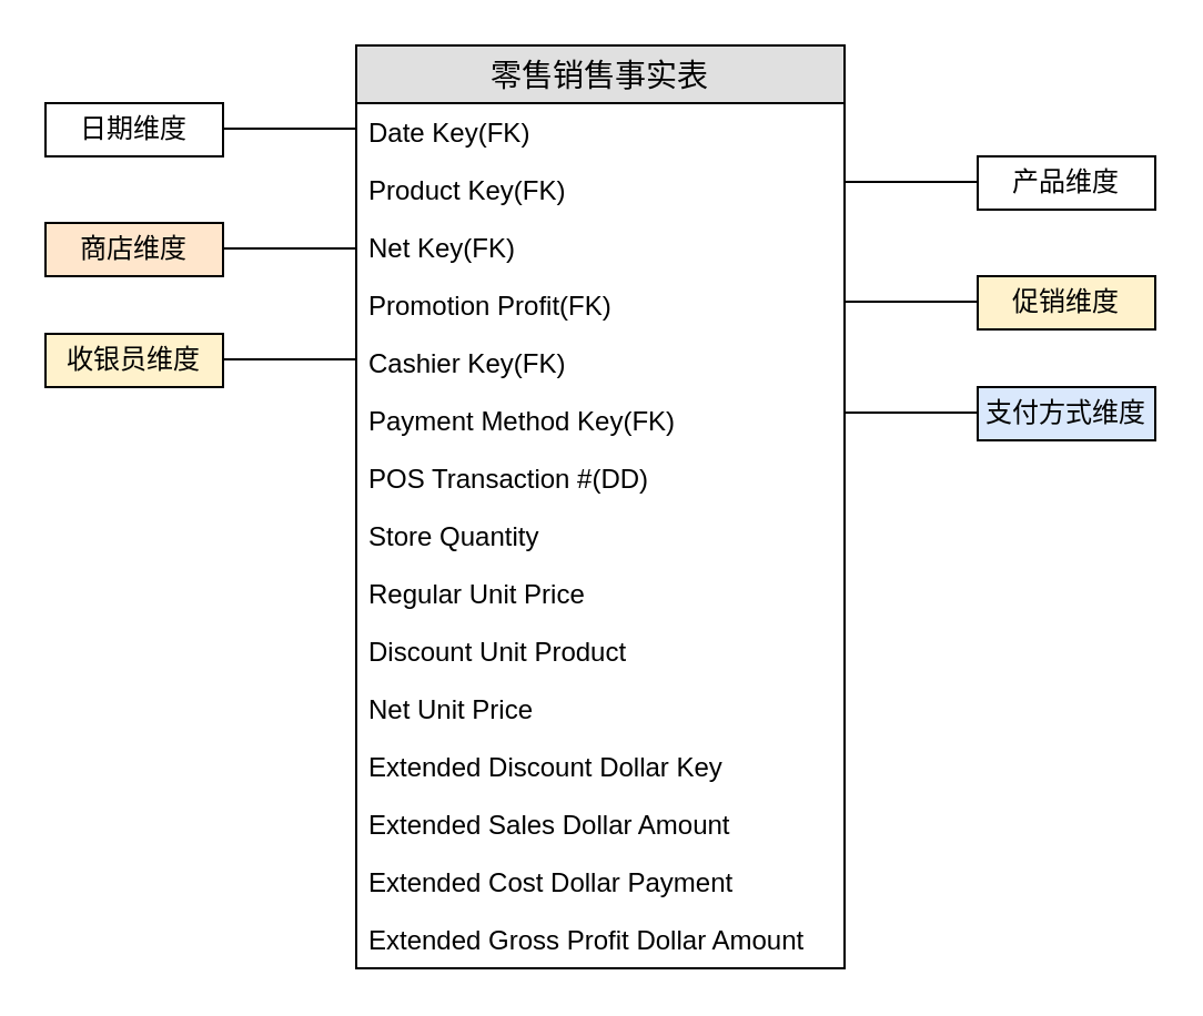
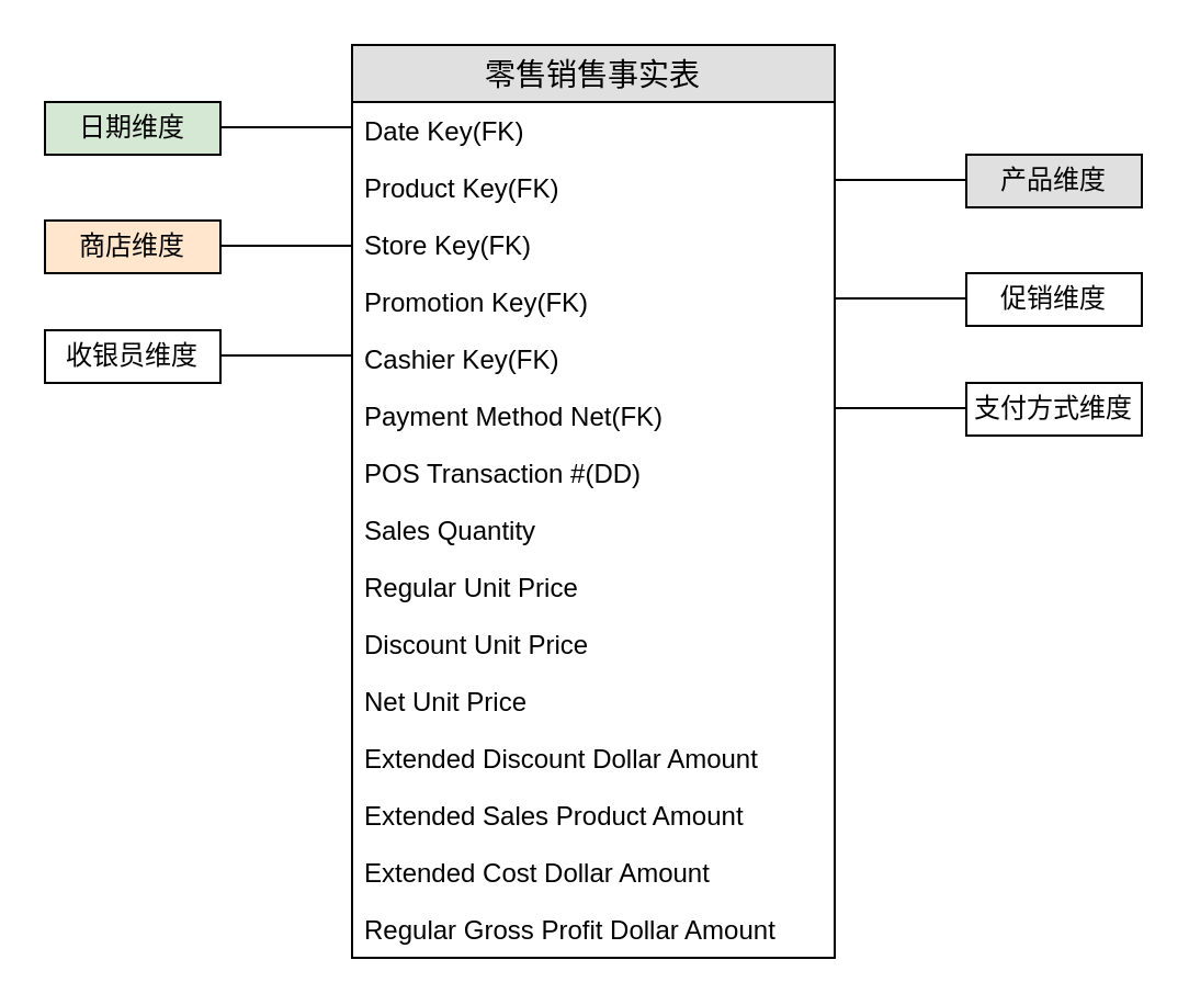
  <mxCell id="0" />
  <mxCell id="1" parent="0" />
  <mxCell id="2" value="零售销售事实表" style="swimlane;fontStyle=0;childLayout=stackLayout;horizontal=1;startSize=26;fillColor=#e0e0e0;horizontalStack=0;resizeParent=1;resizeParentMax=0;resizeLast=0;collapsible=1;marginBottom=0;swimlaneFillColor=#ffffff;align=center;fontSize=14;" vertex="1" parent="1"><mxGeometry x="160" y="20" width="220" height="416" as="geometry"><mxRectangle x="350" y="130" width="130" height="26" as="alternateBounds" /></mxGeometry></mxCell>
  <mxCell id="3" value="Date Key(FK)" style="text;strokeColor=none;fillColor=none;spacingLeft=4;spacingRight=4;overflow=hidden;rotatable=0;points=[[0,0.5],[1,0.5]];portConstraint=eastwest;fontSize=12;" vertex="1" parent="2"><mxGeometry y="26" width="220" height="26" as="geometry" /></mxCell>
  <mxCell id="4" value="Product Key(FK)" style="text;strokeColor=none;fillColor=none;spacingLeft=4;spacingRight=4;overflow=hidden;rotatable=0;points=[[0,0.5],[1,0.5]];portConstraint=eastwest;fontSize=12;" vertex="1" parent="2"><mxGeometry y="52" width="220" height="26" as="geometry" /></mxCell>
- <mxCell id="5" value="Net Key(FK)" style="text;strokeColor=none;fillColor=none;spacingLeft=4;spacingRight=4;overflow=hidden;rotatable=0;points=[[0,0.5],[1,0.5]];portConstraint=eastwest;fontSize=12;" vertex="1" parent="2"><mxGeometry y="78" width="220" height="26" as="geometry" /></mxCell>
- <mxCell id="6" value="Promotion Profit(FK)" style="text;strokeColor=none;fillColor=none;spacingLeft=4;spacingRight=4;overflow=hidden;rotatable=0;points=[[0,0.5],[1,0.5]];portConstraint=eastwest;fontSize=12;" vertex="1" parent="2"><mxGeometry y="104" width="220" height="26" as="geometry" /></mxCell>
+ <mxCell id="5" value="Store Key(FK)" style="text;strokeColor=none;fillColor=none;spacingLeft=4;spacingRight=4;overflow=hidden;rotatable=0;points=[[0,0.5],[1,0.5]];portConstraint=eastwest;fontSize=12;" vertex="1" parent="2"><mxGeometry y="78" width="220" height="26" as="geometry" /></mxCell>
+ <mxCell id="6" value="Promotion Key(FK)" style="text;strokeColor=none;fillColor=none;spacingLeft=4;spacingRight=4;overflow=hidden;rotatable=0;points=[[0,0.5],[1,0.5]];portConstraint=eastwest;fontSize=12;" vertex="1" parent="2"><mxGeometry y="104" width="220" height="26" as="geometry" /></mxCell>
  <mxCell id="7" value="Cashier Key(FK)" style="text;strokeColor=none;fillColor=none;spacingLeft=4;spacingRight=4;overflow=hidden;rotatable=0;points=[[0,0.5],[1,0.5]];portConstraint=eastwest;fontSize=12;" vertex="1" parent="2"><mxGeometry y="130" width="220" height="26" as="geometry" /></mxCell>
- <mxCell id="8" value="Payment Method Key(FK)" style="text;strokeColor=none;fillColor=none;spacingLeft=4;spacingRight=4;overflow=hidden;rotatable=0;points=[[0,0.5],[1,0.5]];portConstraint=eastwest;fontSize=12;" vertex="1" parent="2"><mxGeometry y="156" width="220" height="26" as="geometry" /></mxCell>
+ <mxCell id="8" value="Payment Method Net(FK)" style="text;strokeColor=none;fillColor=none;spacingLeft=4;spacingRight=4;overflow=hidden;rotatable=0;points=[[0,0.5],[1,0.5]];portConstraint=eastwest;fontSize=12;" vertex="1" parent="2"><mxGeometry y="156" width="220" height="26" as="geometry" /></mxCell>
  <mxCell id="9" value="POS Transaction #(DD)" style="text;strokeColor=none;fillColor=none;spacingLeft=4;spacingRight=4;overflow=hidden;rotatable=0;points=[[0,0.5],[1,0.5]];portConstraint=eastwest;fontSize=12;" vertex="1" parent="2"><mxGeometry y="182" width="220" height="26" as="geometry" /></mxCell>
- <mxCell id="10" value="Store Quantity" style="text;strokeColor=none;fillColor=none;spacingLeft=4;spacingRight=4;overflow=hidden;rotatable=0;points=[[0,0.5],[1,0.5]];portConstraint=eastwest;fontSize=12;" vertex="1" parent="2"><mxGeometry y="208" width="220" height="26" as="geometry" /></mxCell>
+ <mxCell id="10" value="Sales Quantity" style="text;strokeColor=none;fillColor=none;spacingLeft=4;spacingRight=4;overflow=hidden;rotatable=0;points=[[0,0.5],[1,0.5]];portConstraint=eastwest;fontSize=12;" vertex="1" parent="2"><mxGeometry y="208" width="220" height="26" as="geometry" /></mxCell>
  <mxCell id="11" value="Regular Unit Price" style="text;strokeColor=none;fillColor=none;spacingLeft=4;spacingRight=4;overflow=hidden;rotatable=0;points=[[0,0.5],[1,0.5]];portConstraint=eastwest;fontSize=12;" vertex="1" parent="2"><mxGeometry y="234" width="220" height="26" as="geometry" /></mxCell>
- <mxCell id="12" value="Discount Unit Product" style="text;strokeColor=none;fillColor=none;spacingLeft=4;spacingRight=4;overflow=hidden;rotatable=0;points=[[0,0.5],[1,0.5]];portConstraint=eastwest;fontSize=12;" vertex="1" parent="2"><mxGeometry y="260" width="220" height="26" as="geometry" /></mxCell>
+ <mxCell id="12" value="Discount Unit Price" style="text;strokeColor=none;fillColor=none;spacingLeft=4;spacingRight=4;overflow=hidden;rotatable=0;points=[[0,0.5],[1,0.5]];portConstraint=eastwest;fontSize=12;" vertex="1" parent="2"><mxGeometry y="260" width="220" height="26" as="geometry" /></mxCell>
  <mxCell id="13" value="Net Unit Price" style="text;strokeColor=none;fillColor=none;spacingLeft=4;spacingRight=4;overflow=hidden;rotatable=0;points=[[0,0.5],[1,0.5]];portConstraint=eastwest;fontSize=12;" vertex="1" parent="2"><mxGeometry y="286" width="220" height="26" as="geometry" /></mxCell>
- <mxCell id="14" value="Extended Discount Dollar Key" style="text;strokeColor=none;fillColor=none;spacingLeft=4;spacingRight=4;overflow=hidden;rotatable=0;points=[[0,0.5],[1,0.5]];portConstraint=eastwest;fontSize=12;" vertex="1" parent="2"><mxGeometry y="312" width="220" height="26" as="geometry" /></mxCell>
- <mxCell id="15" value="Extended Sales Dollar Amount" style="text;strokeColor=none;fillColor=none;spacingLeft=4;spacingRight=4;overflow=hidden;rotatable=0;points=[[0,0.5],[1,0.5]];portConstraint=eastwest;fontSize=12;" vertex="1" parent="2"><mxGeometry y="338" width="220" height="26" as="geometry" /></mxCell>
- <mxCell id="16" value="Extended Cost Dollar Payment" style="text;strokeColor=none;fillColor=none;spacingLeft=4;spacingRight=4;overflow=hidden;rotatable=0;points=[[0,0.5],[1,0.5]];portConstraint=eastwest;fontSize=12;" vertex="1" parent="2"><mxGeometry y="364" width="220" height="26" as="geometry" /></mxCell>
- <mxCell id="17" value="Extended Gross Profit Dollar Amount" style="text;strokeColor=none;fillColor=none;spacingLeft=4;spacingRight=4;overflow=hidden;rotatable=0;points=[[0,0.5],[1,0.5]];portConstraint=eastwest;fontSize=12;" vertex="1" parent="2"><mxGeometry y="390" width="220" height="26" as="geometry" /></mxCell>
- <mxCell id="18" value="日期维度" style="rounded=0;whiteSpace=wrap;html=1;" vertex="1" parent="1"><mxGeometry x="20" y="46" width="80" height="24" as="geometry" /></mxCell>
+ <mxCell id="14" value="Extended Discount Dollar Amount" style="text;strokeColor=none;fillColor=none;spacingLeft=4;spacingRight=4;overflow=hidden;rotatable=0;points=[[0,0.5],[1,0.5]];portConstraint=eastwest;fontSize=12;" vertex="1" parent="2"><mxGeometry y="312" width="220" height="26" as="geometry" /></mxCell>
+ <mxCell id="15" value="Extended Sales Product Amount" style="text;strokeColor=none;fillColor=none;spacingLeft=4;spacingRight=4;overflow=hidden;rotatable=0;points=[[0,0.5],[1,0.5]];portConstraint=eastwest;fontSize=12;" vertex="1" parent="2"><mxGeometry y="338" width="220" height="26" as="geometry" /></mxCell>
+ <mxCell id="16" value="Extended Cost Dollar Amount" style="text;strokeColor=none;fillColor=none;spacingLeft=4;spacingRight=4;overflow=hidden;rotatable=0;points=[[0,0.5],[1,0.5]];portConstraint=eastwest;fontSize=12;" vertex="1" parent="2"><mxGeometry y="364" width="220" height="26" as="geometry" /></mxCell>
+ <mxCell id="17" value="Regular Gross Profit Dollar Amount" style="text;strokeColor=none;fillColor=none;spacingLeft=4;spacingRight=4;overflow=hidden;rotatable=0;points=[[0,0.5],[1,0.5]];portConstraint=eastwest;fontSize=12;" vertex="1" parent="2"><mxGeometry y="390" width="220" height="26" as="geometry" /></mxCell>
+ <mxCell id="18" value="日期维度" style="rounded=0;whiteSpace=wrap;html=1;fillColor=#d5e8d4;" vertex="1" parent="1"><mxGeometry x="20" y="46" width="80" height="24" as="geometry" /></mxCell>
  <mxCell id="19" value="商店维度" style="rounded=0;whiteSpace=wrap;html=1;fillColor=#ffe6cc;" vertex="1" parent="1"><mxGeometry x="20" y="100" width="80" height="24" as="geometry" /></mxCell>
- <mxCell id="20" value="收银员维度" style="rounded=0;whiteSpace=wrap;html=1;fillColor=#fff2cc;" vertex="1" parent="1"><mxGeometry x="20" y="150" width="80" height="24" as="geometry" /></mxCell>
- <mxCell id="21" value="产品维度" style="rounded=0;whiteSpace=wrap;html=1;" vertex="1" parent="1"><mxGeometry x="440" y="70" width="80" height="24" as="geometry" /></mxCell>
- <mxCell id="22" value="促销维度" style="rounded=0;whiteSpace=wrap;html=1;fillColor=#fff2cc;" vertex="1" parent="1"><mxGeometry x="440" y="124" width="80" height="24" as="geometry" /></mxCell>
- <mxCell id="23" value="支付方式维度" style="rounded=0;whiteSpace=wrap;html=1;fillColor=#dae8fc;" vertex="1" parent="1"><mxGeometry x="440" y="174" width="80" height="24" as="geometry" /></mxCell>
+ <mxCell id="20" value="收银员维度" style="rounded=0;whiteSpace=wrap;html=1;" vertex="1" parent="1"><mxGeometry x="20" y="150" width="80" height="24" as="geometry" /></mxCell>
+ <mxCell id="21" value="产品维度" style="rounded=0;whiteSpace=wrap;html=1;fillColor=#e0e0e0;" vertex="1" parent="1"><mxGeometry x="440" y="70" width="80" height="24" as="geometry" /></mxCell>
+ <mxCell id="22" value="促销维度" style="rounded=0;whiteSpace=wrap;html=1;" vertex="1" parent="1"><mxGeometry x="440" y="124" width="80" height="24" as="geometry" /></mxCell>
+ <mxCell id="23" value="支付方式维度" style="rounded=0;whiteSpace=wrap;html=1;" vertex="1" parent="1"><mxGeometry x="440" y="174" width="80" height="24" as="geometry" /></mxCell>
  <mxCell id="24" value="" style="endArrow=none;html=1;" edge="1" parent="1"><mxGeometry width="50" height="50" relative="1" as="geometry"><mxPoint x="100" y="57.5" as="sourcePoint" /><mxPoint x="160" y="57.5" as="targetPoint" /></mxGeometry></mxCell>
  <mxCell id="25" value="" style="endArrow=none;html=1;" edge="1" parent="1"><mxGeometry width="50" height="50" relative="1" as="geometry"><mxPoint x="100" y="111.5" as="sourcePoint" /><mxPoint x="160" y="111.5" as="targetPoint" /></mxGeometry></mxCell>
  <mxCell id="26" value="" style="endArrow=none;html=1;" edge="1" parent="1"><mxGeometry width="50" height="50" relative="1" as="geometry"><mxPoint x="100" y="161.5" as="sourcePoint" /><mxPoint x="160" y="161.5" as="targetPoint" /></mxGeometry></mxCell>
  <mxCell id="27" value="" style="endArrow=none;html=1;" edge="1" parent="1"><mxGeometry width="50" height="50" relative="1" as="geometry"><mxPoint x="380" y="81.5" as="sourcePoint" /><mxPoint x="440" y="81.5" as="targetPoint" /></mxGeometry></mxCell>
  <mxCell id="28" value="" style="endArrow=none;html=1;" edge="1" parent="1"><mxGeometry width="50" height="50" relative="1" as="geometry"><mxPoint x="380" y="135.5" as="sourcePoint" /><mxPoint x="440" y="135.5" as="targetPoint" /></mxGeometry></mxCell>
  <mxCell id="29" value="" style="endArrow=none;html=1;" edge="1" parent="1"><mxGeometry width="50" height="50" relative="1" as="geometry"><mxPoint x="380" y="185.5" as="sourcePoint" /><mxPoint x="440" y="185.5" as="targetPoint" /></mxGeometry></mxCell>
